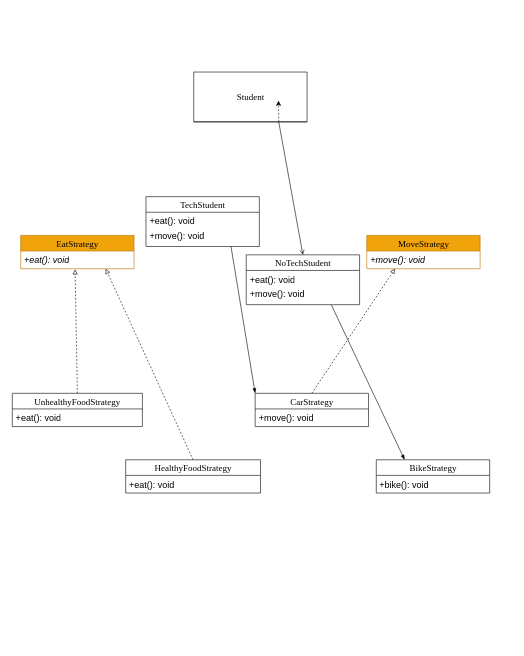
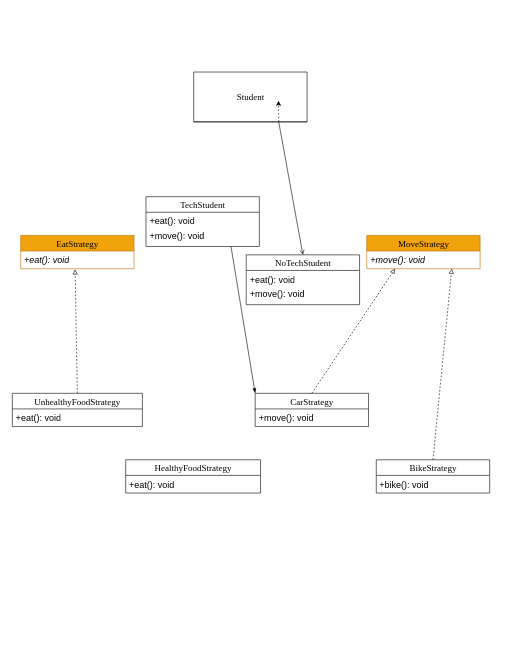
  <mxCell id="0" />
  <mxCell id="1" parent="0" />
  <mxCell id="2" value="" style="group;container=1;" parent="1" vertex="1" connectable="0"><mxGeometry x="20" y="20" width="831" height="1051" as="geometry" /></mxCell>
  <mxCell id="3" style="edgeStyle=none;html=1;exitX=0.75;exitY=1;exitDx=0;exitDy=0;entryX=0.5;entryY=0;entryDx=0;entryDy=0;strokeColor=#000000;endArrow=open;endFill=0;" edge="1" parent="2" source="4" target="12"><mxGeometry relative="1" as="geometry" /></mxCell>
  <mxCell id="4" value="&lt;font style=&quot;font-size: 15px;&quot; color=&quot;#000000&quot;&gt;Student&lt;/font&gt;" style="swimlane;html=1;fontStyle=0;childLayout=stackLayout;horizontal=1;startSize=83;fillColor=none;horizontalStack=0;resizeParent=1;resizeLast=0;collapsible=1;marginBottom=0;swimlaneFillColor=#ffffff;rounded=0;shadow=0;comic=0;labelBackgroundColor=none;strokeWidth=1;fontFamily=Verdana;fontSize=10;align=center;strokeColor=#000000;" parent="2" vertex="1"><mxGeometry x="302.221" y="99.529" width="188.888" height="83.065" as="geometry"><mxRectangle x="345" y="87" width="90" height="30" as="alternateBounds" /></mxGeometry></mxCell>
  <mxCell id="5" value="&lt;font style=&quot;font-size: 15px;&quot; color=&quot;#000000&quot;&gt;EatStrategy&lt;/font&gt;" style="swimlane;html=1;fontStyle=0;childLayout=stackLayout;horizontal=1;startSize=26;fillColor=#f0a30a;horizontalStack=0;resizeParent=1;resizeLast=0;collapsible=1;marginBottom=0;swimlaneFillColor=#ffffff;rounded=0;shadow=0;comic=0;labelBackgroundColor=none;strokeWidth=1;fontFamily=Verdana;fontSize=10;align=center;strokeColor=#BD7000;fontColor=#000000;" parent="2" vertex="1"><mxGeometry x="13.918" y="371.799" width="188.888" height="55.377" as="geometry"><mxRectangle x="345" y="87" width="90" height="30" as="alternateBounds" /></mxGeometry></mxCell>
  <mxCell id="6" value="&lt;font color=&quot;#000000&quot; style=&quot;font-size: 15px;&quot;&gt;+eat(): void&lt;/font&gt;" style="text;html=1;strokeColor=none;fillColor=none;align=left;verticalAlign=top;spacingLeft=4;spacingRight=4;whiteSpace=wrap;overflow=hidden;rotatable=0;points=[[0,0.5],[1,0.5]];portConstraint=eastwest;fontStyle=2;fontSize=15;" parent="5" vertex="1"><mxGeometry y="26" width="188.888" height="23.997" as="geometry" /></mxCell>
  <mxCell id="7" value="&lt;font style=&quot;font-size: 15px;&quot; color=&quot;#000000&quot;&gt;MoveStrategy&lt;/font&gt;" style="swimlane;html=1;fontStyle=0;childLayout=stackLayout;horizontal=1;startSize=26;fillColor=#f0a30a;horizontalStack=0;resizeParent=1;resizeLast=0;collapsible=1;marginBottom=0;swimlaneFillColor=#ffffff;rounded=0;shadow=0;comic=0;labelBackgroundColor=none;strokeWidth=1;fontFamily=Verdana;fontSize=10;align=center;strokeColor=#BD7000;fontColor=#000000;" parent="2" vertex="1"><mxGeometry x="590.524" y="371.799" width="188.888" height="55.377" as="geometry"><mxRectangle x="345" y="87" width="90" height="30" as="alternateBounds" /></mxGeometry></mxCell>
  <mxCell id="8" value="&lt;font style=&quot;font-size: 15px;&quot; color=&quot;#000000&quot;&gt;+move(): void&lt;/font&gt;" style="text;html=1;strokeColor=none;fillColor=none;align=left;verticalAlign=top;spacingLeft=4;spacingRight=4;whiteSpace=wrap;overflow=hidden;rotatable=0;points=[[0,0.5],[1,0.5]];portConstraint=eastwest;fontStyle=2" parent="7" vertex="1"><mxGeometry y="26" width="188.888" height="23.997" as="geometry" /></mxCell>
  <mxCell id="9" value="&lt;font color=&quot;#000000&quot;&gt;&lt;span style=&quot;font-size: 15px;&quot;&gt;TechStudent&lt;/span&gt;&lt;/font&gt;" style="swimlane;html=1;fontStyle=0;childLayout=stackLayout;horizontal=1;startSize=26;fillColor=none;horizontalStack=0;resizeParent=1;resizeLast=0;collapsible=1;marginBottom=0;swimlaneFillColor=#ffffff;rounded=0;shadow=0;comic=0;labelBackgroundColor=none;strokeWidth=1;fontFamily=Verdana;fontSize=10;align=center;strokeColor=#000000;" parent="2" vertex="1"><mxGeometry x="222.689" y="307.193" width="188.888" height="83.065" as="geometry"><mxRectangle x="345" y="87" width="90" height="30" as="alternateBounds" /></mxGeometry></mxCell>
  <mxCell id="10" value="&lt;font color=&quot;#000000&quot; style=&quot;font-size: 15px;&quot;&gt;+eat(): void&lt;/font&gt;" style="text;html=1;strokeColor=none;fillColor=none;align=left;verticalAlign=top;spacingLeft=4;spacingRight=4;whiteSpace=wrap;overflow=hidden;rotatable=0;points=[[0,0.5],[1,0.5]];portConstraint=eastwest;fontSize=15;" parent="9" vertex="1"><mxGeometry y="26" width="188.888" height="23.997" as="geometry" /></mxCell>
  <mxCell id="11" value="+move(): void" style="text;html=1;strokeColor=none;fillColor=none;align=left;verticalAlign=top;spacingLeft=4;spacingRight=4;whiteSpace=wrap;overflow=hidden;rotatable=0;points=[[0,0.5],[1,0.5]];portConstraint=eastwest;fontColor=#000000;fontSize=15;" parent="9" vertex="1"><mxGeometry y="49.997" width="188.888" height="25.843" as="geometry" /></mxCell>
  <mxCell id="12" value="&lt;font style=&quot;font-size: 15px;&quot; color=&quot;#000000&quot;&gt;NoTechStudent&lt;/font&gt;" style="swimlane;html=1;fontStyle=0;childLayout=stackLayout;horizontal=1;startSize=26;fillColor=none;horizontalStack=0;resizeParent=1;resizeLast=0;collapsible=1;marginBottom=0;swimlaneFillColor=#ffffff;rounded=0;shadow=0;comic=0;labelBackgroundColor=none;strokeWidth=1;fontFamily=Verdana;fontSize=15;align=center;strokeColor=#000000;" parent="2" vertex="1"><mxGeometry x="389.706" y="404.102" width="188.888" height="83.065" as="geometry"><mxRectangle x="345" y="87" width="90" height="30" as="alternateBounds" /></mxGeometry></mxCell>
  <mxCell id="13" value="&lt;font color=&quot;#000000&quot; style=&quot;font-size: 15px;&quot;&gt;+eat(): void&lt;/font&gt;" style="text;html=1;strokeColor=none;fillColor=none;align=left;verticalAlign=top;spacingLeft=4;spacingRight=4;whiteSpace=wrap;overflow=hidden;rotatable=0;points=[[0,0.5],[1,0.5]];portConstraint=eastwest;fontSize=15;" parent="12" vertex="1"><mxGeometry y="26" width="188.888" height="23.997" as="geometry" /></mxCell>
  <mxCell id="14" value="+move(): void" style="text;html=1;strokeColor=none;fillColor=none;align=left;verticalAlign=top;spacingLeft=4;spacingRight=4;whiteSpace=wrap;overflow=hidden;rotatable=0;points=[[0,0.5],[1,0.5]];portConstraint=eastwest;fontColor=#000000;fontSize=15;" parent="12" vertex="1"><mxGeometry y="49.997" width="188.888" height="25.843" as="geometry" /></mxCell>
  <mxCell id="15" style="edgeStyle=none;html=1;exitX=0.5;exitY=0;exitDx=0;exitDy=0;entryX=0.48;entryY=1.265;entryDx=0;entryDy=0;entryPerimeter=0;strokeColor=#000000;strokeWidth=1;fontSize=15;fontColor=#000000;endArrow=block;endFill=0;dashed=1;" parent="2" source="16" target="6" edge="1"><mxGeometry relative="1" as="geometry" /></mxCell>
  <mxCell id="16" value="&lt;font style=&quot;font-size: 15px;&quot; color=&quot;#000000&quot;&gt;UnhealthyFoodStrategy&lt;/font&gt;" style="swimlane;html=1;fontStyle=0;childLayout=stackLayout;horizontal=1;startSize=26;fillColor=none;horizontalStack=0;resizeParent=1;resizeLast=0;collapsible=1;marginBottom=0;swimlaneFillColor=#ffffff;rounded=0;shadow=0;comic=0;labelBackgroundColor=none;strokeWidth=1;fontFamily=Verdana;fontSize=10;align=center;strokeColor=#000000;" parent="2" vertex="1"><mxGeometry y="634.839" width="216.724" height="55.377" as="geometry"><mxRectangle x="345" y="87" width="90" height="30" as="alternateBounds" /></mxGeometry></mxCell>
  <mxCell id="17" value="&lt;font color=&quot;#000000&quot; style=&quot;font-size: 15px;&quot;&gt;+eat(): void&lt;/font&gt;" style="text;html=1;strokeColor=none;fillColor=none;align=left;verticalAlign=top;spacingLeft=4;spacingRight=4;whiteSpace=wrap;overflow=hidden;rotatable=0;points=[[0,0.5],[1,0.5]];portConstraint=eastwest;fontSize=15;" parent="16" vertex="1"><mxGeometry y="26" width="216.724" height="23.997" as="geometry" /></mxCell>
- <mxCell id="18" style="edgeStyle=none;html=1;exitX=0.5;exitY=0;exitDx=0;exitDy=0;entryX=0.75;entryY=1;entryDx=0;entryDy=0;strokeColor=#000000;strokeWidth=1;fontSize=15;fontColor=#000000;endArrow=block;endFill=0;dashed=1;" parent="2" source="19" target="5" edge="1"><mxGeometry relative="1" as="geometry" /></mxCell>
  <mxCell id="19" value="&lt;font style=&quot;font-size: 15px;&quot; color=&quot;#000000&quot;&gt;HealthyFoodStrategy&lt;/font&gt;" style="swimlane;html=1;fontStyle=0;childLayout=stackLayout;horizontal=1;startSize=26;fillColor=none;horizontalStack=0;resizeParent=1;resizeLast=0;collapsible=1;marginBottom=0;swimlaneFillColor=#ffffff;rounded=0;shadow=0;comic=0;labelBackgroundColor=none;strokeWidth=1;fontFamily=Verdana;fontSize=10;align=center;strokeColor=#000000;" parent="2" vertex="1"><mxGeometry x="188.888" y="745.593" width="224.677" height="55.377" as="geometry"><mxRectangle x="345" y="87" width="90" height="30" as="alternateBounds" /></mxGeometry></mxCell>
  <mxCell id="20" value="&lt;font color=&quot;#000000&quot; style=&quot;font-size: 15px;&quot;&gt;+eat(): void&lt;/font&gt;" style="text;html=1;strokeColor=none;fillColor=none;align=left;verticalAlign=top;spacingLeft=4;spacingRight=4;whiteSpace=wrap;overflow=hidden;rotatable=0;points=[[0,0.5],[1,0.5]];portConstraint=eastwest;fontSize=15;" parent="19" vertex="1"><mxGeometry y="26" width="224.677" height="23.997" as="geometry" /></mxCell>
  <mxCell id="21" style="edgeStyle=none;html=1;exitX=0.5;exitY=0;exitDx=0;exitDy=0;entryX=0.25;entryY=1;entryDx=0;entryDy=0;strokeColor=#000000;strokeWidth=1;fontSize=15;fontColor=#000000;endArrow=block;endFill=0;dashed=1;" parent="2" source="22" target="7" edge="1"><mxGeometry relative="1" as="geometry" /></mxCell>
  <mxCell id="22" value="&lt;font style=&quot;font-size: 15px;&quot; color=&quot;#000000&quot;&gt;CarStrategy&lt;/font&gt;" style="swimlane;html=1;fontStyle=0;childLayout=stackLayout;horizontal=1;startSize=26;fillColor=none;horizontalStack=0;resizeParent=1;resizeLast=0;collapsible=1;marginBottom=0;swimlaneFillColor=#ffffff;rounded=0;shadow=0;comic=0;labelBackgroundColor=none;strokeWidth=1;fontFamily=Verdana;fontSize=10;align=center;strokeColor=#000000;" parent="2" vertex="1"><mxGeometry x="404.618" y="634.839" width="188.888" height="55.377" as="geometry"><mxRectangle x="345" y="87" width="90" height="30" as="alternateBounds" /></mxGeometry></mxCell>
  <mxCell id="23" value="&lt;font color=&quot;#000000&quot; style=&quot;font-size: 15px;&quot;&gt;+move(): void&lt;/font&gt;" style="text;html=1;strokeColor=none;fillColor=none;align=left;verticalAlign=top;spacingLeft=4;spacingRight=4;whiteSpace=wrap;overflow=hidden;rotatable=0;points=[[0,0.5],[1,0.5]];portConstraint=eastwest;fontSize=15;" parent="22" vertex="1"><mxGeometry y="26" width="188.888" height="23.997" as="geometry" /></mxCell>
  <mxCell id="24" style="edgeStyle=none;html=1;exitX=0.75;exitY=1;exitDx=0;exitDy=0;entryX=0;entryY=0;entryDx=0;entryDy=0;strokeColor=#000000;strokeWidth=1;fontSize=15;fontColor=#000000;endArrow=blockThin;endFill=1;" parent="2" source="9" target="22" edge="1"><mxGeometry relative="1" as="geometry" /></mxCell>
+ <mxCell id="25" style="edgeStyle=none;html=1;exitX=0.5;exitY=0;exitDx=0;exitDy=0;entryX=0.75;entryY=1;entryDx=0;entryDy=0;strokeColor=#000000;strokeWidth=1;fontSize=15;fontColor=#000000;endArrow=block;endFill=0;dashed=1;" parent="2" source="26" target="7" edge="1"><mxGeometry relative="1" as="geometry" /></mxCell>
  <mxCell id="26" value="&lt;font style=&quot;font-size: 15px;&quot; color=&quot;#000000&quot;&gt;BikeStrategy&lt;/font&gt;" style="swimlane;html=1;fontStyle=0;childLayout=stackLayout;horizontal=1;startSize=26;fillColor=none;horizontalStack=0;resizeParent=1;resizeLast=0;collapsible=1;marginBottom=0;swimlaneFillColor=#ffffff;rounded=0;shadow=0;comic=0;labelBackgroundColor=none;strokeWidth=1;fontFamily=Verdana;fontSize=10;align=center;strokeColor=#000000;" parent="2" vertex="1"><mxGeometry x="606.43" y="745.593" width="188.888" height="55.377" as="geometry"><mxRectangle x="345" y="87" width="90" height="30" as="alternateBounds" /></mxGeometry></mxCell>
  <mxCell id="27" value="&lt;font color=&quot;#000000&quot; style=&quot;font-size: 15px;&quot;&gt;+bike(): void&lt;/font&gt;" style="text;html=1;strokeColor=none;fillColor=none;align=left;verticalAlign=top;spacingLeft=4;spacingRight=4;whiteSpace=wrap;overflow=hidden;rotatable=0;points=[[0,0.5],[1,0.5]];portConstraint=eastwest;fontSize=15;" parent="26" vertex="1"><mxGeometry y="26" width="188.888" height="23.997" as="geometry" /></mxCell>
- <mxCell id="28" style="edgeStyle=none;html=1;exitX=0.75;exitY=1;exitDx=0;exitDy=0;entryX=0.25;entryY=0;entryDx=0;entryDy=0;strokeColor=#000000;strokeWidth=1;fontSize=15;fontColor=#000000;endArrow=blockThin;endFill=1;" parent="2" source="12" target="26" edge="1"><mxGeometry relative="1" as="geometry" /></mxCell>
  <mxCell id="29" style="edgeStyle=none;html=1;exitX=0.75;exitY=1;exitDx=0;exitDy=0;dashed=1;" edge="1" parent="1" source="4"><mxGeometry relative="1" as="geometry"><mxPoint x="463.444" y="167.167" as="targetPoint" /></mxGeometry></mxCell>
